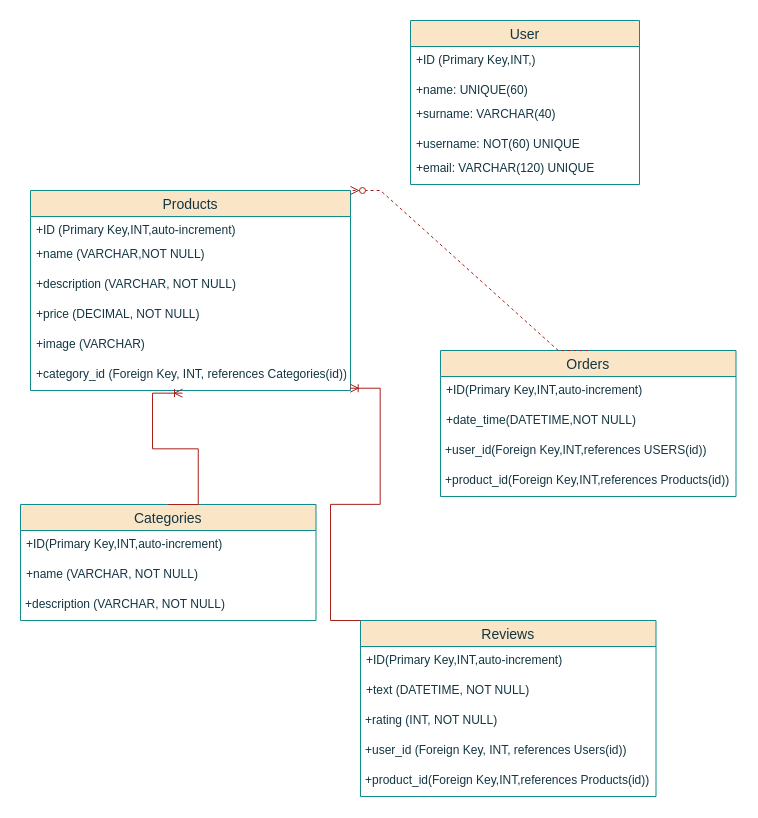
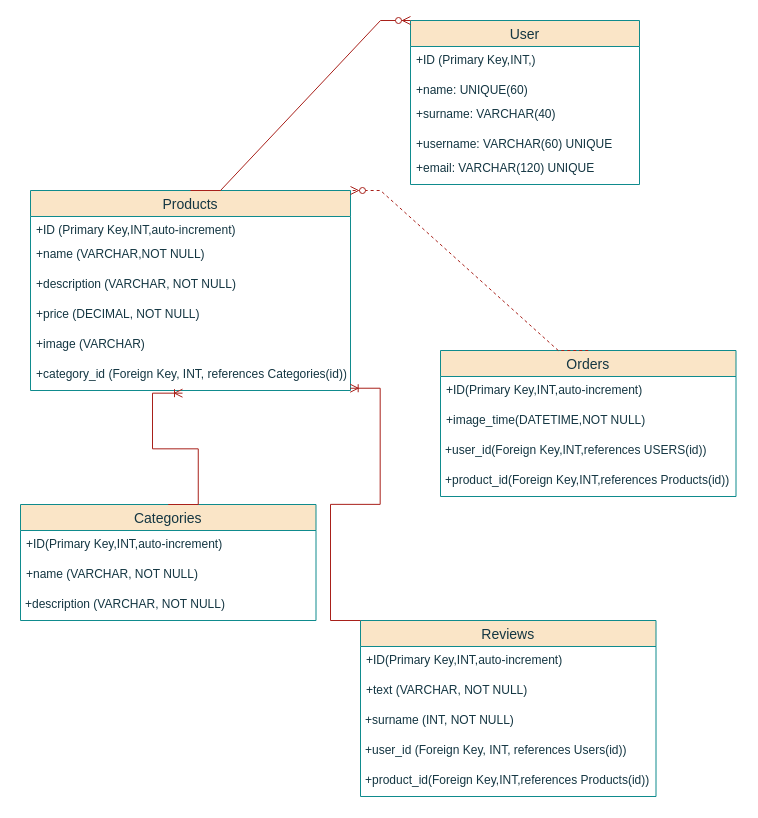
  <mxCell id="0" />
  <mxCell id="1" parent="0" />
  <mxCell id="2" value="User" style="swimlane;fontStyle=0;childLayout=stackLayout;horizontal=1;startSize=26;horizontalStack=0;resizeParent=1;resizeParentMax=0;resizeLast=0;collapsible=1;marginBottom=0;align=center;fontSize=14;labelBackgroundColor=none;fillColor=#FAE5C7;strokeColor=#0F8B8D;fontColor=#143642;" parent="1" vertex="1"><mxGeometry x="410" y="20" width="229" height="164" as="geometry" /></mxCell>
  <mxCell id="3" value="+ID (Primary Key,INT,)" style="text;strokeColor=none;fillColor=none;spacingLeft=4;spacingRight=4;overflow=hidden;rotatable=0;points=[[0,0.5],[1,0.5]];portConstraint=eastwest;fontSize=12;labelBackgroundColor=none;fontColor=#143642;" parent="2" vertex="1"><mxGeometry y="26" width="229" height="30" as="geometry" /></mxCell>
  <mxCell id="4" value="+name: UNIQUE(60)" style="text;strokeColor=none;fillColor=none;spacingLeft=4;spacingRight=4;overflow=hidden;rotatable=0;points=[[0,0.5],[1,0.5]];portConstraint=eastwest;fontSize=12;labelBackgroundColor=none;fontColor=#143642;" parent="2" vertex="1"><mxGeometry y="56" width="229" height="24" as="geometry" /></mxCell>
  <mxCell id="5" value="+surname: VARCHAR(40) &#10;" style="text;strokeColor=none;fillColor=none;spacingLeft=4;spacingRight=4;overflow=hidden;rotatable=0;points=[[0,0.5],[1,0.5]];portConstraint=eastwest;fontSize=12;labelBackgroundColor=none;fontColor=#143642;" vertex="1" parent="2"><mxGeometry y="80" width="229" height="30" as="geometry" /></mxCell>
- <mxCell id="6" value="+username: NOT(60) UNIQUE" style="text;strokeColor=none;fillColor=none;spacingLeft=4;spacingRight=4;overflow=hidden;rotatable=0;points=[[0,0.5],[1,0.5]];portConstraint=eastwest;fontSize=12;labelBackgroundColor=none;fontColor=#143642;" vertex="1" parent="2"><mxGeometry y="110" width="229" height="24" as="geometry" /></mxCell>
+ <mxCell id="6" value="+username: VARCHAR(60) UNIQUE" style="text;strokeColor=none;fillColor=none;spacingLeft=4;spacingRight=4;overflow=hidden;rotatable=0;points=[[0,0.5],[1,0.5]];portConstraint=eastwest;fontSize=12;labelBackgroundColor=none;fontColor=#143642;" vertex="1" parent="2"><mxGeometry y="110" width="229" height="24" as="geometry" /></mxCell>
  <mxCell id="7" value="+email: VARCHAR(120) UNIQUE&#10;" style="text;strokeColor=none;fillColor=none;spacingLeft=4;spacingRight=4;overflow=hidden;rotatable=0;points=[[0,0.5],[1,0.5]];portConstraint=eastwest;fontSize=12;labelBackgroundColor=none;fontColor=#143642;" parent="2" vertex="1"><mxGeometry y="134" width="229" height="30" as="geometry" /></mxCell>
  <mxCell id="8" value="Products" style="swimlane;fontStyle=0;childLayout=stackLayout;horizontal=1;startSize=26;horizontalStack=0;resizeParent=1;resizeParentMax=0;resizeLast=0;collapsible=1;marginBottom=0;align=center;fontSize=14;labelBackgroundColor=none;fillColor=#FAE5C7;strokeColor=#0F8B8D;fontColor=#143642;" parent="1" vertex="1"><mxGeometry x="30" y="190" width="320" height="200" as="geometry" /></mxCell>
  <mxCell id="9" value="+ID (Primary Key,INT,auto-increment)" style="text;strokeColor=none;fillColor=none;spacingLeft=4;spacingRight=4;overflow=hidden;rotatable=0;points=[[0,0.5],[1,0.5]];portConstraint=eastwest;fontSize=12;labelBackgroundColor=none;fontColor=#143642;" parent="8" vertex="1"><mxGeometry y="26" width="320" height="24" as="geometry" /></mxCell>
  <mxCell id="10" value="+name (VARCHAR,NOT NULL)" style="text;strokeColor=none;fillColor=none;spacingLeft=4;spacingRight=4;overflow=hidden;rotatable=0;points=[[0,0.5],[1,0.5]];portConstraint=eastwest;fontSize=12;labelBackgroundColor=none;fontColor=#143642;" parent="8" vertex="1"><mxGeometry y="50" width="320" height="30" as="geometry" /></mxCell>
  <mxCell id="11" value="+description (VARCHAR, NOT NULL)" style="text;strokeColor=none;fillColor=none;spacingLeft=4;spacingRight=4;overflow=hidden;rotatable=0;points=[[0,0.5],[1,0.5]];portConstraint=eastwest;fontSize=12;labelBackgroundColor=none;fontColor=#143642;" parent="8" vertex="1"><mxGeometry y="80" width="320" height="30" as="geometry" /></mxCell>
  <mxCell id="12" value="+price (DECIMAL, NOT NULL)" style="text;strokeColor=none;fillColor=none;spacingLeft=4;spacingRight=4;overflow=hidden;rotatable=0;points=[[0,0.5],[1,0.5]];portConstraint=eastwest;fontSize=12;labelBackgroundColor=none;fontColor=#143642;" parent="8" vertex="1"><mxGeometry y="110" width="320" height="30" as="geometry" /></mxCell>
  <mxCell id="13" value="+image (VARCHAR)" style="text;strokeColor=none;fillColor=none;spacingLeft=4;spacingRight=4;overflow=hidden;rotatable=0;points=[[0,0.5],[1,0.5]];portConstraint=eastwest;fontSize=12;labelBackgroundColor=none;fontColor=#143642;" parent="8" vertex="1"><mxGeometry y="140" width="320" height="30" as="geometry" /></mxCell>
  <mxCell id="14" value="+category_id (Foreign Key, INT, references Categories(id))" style="text;strokeColor=none;fillColor=none;spacingLeft=4;spacingRight=4;overflow=hidden;rotatable=0;points=[[0,0.5],[1,0.5]];portConstraint=eastwest;fontSize=12;labelBackgroundColor=none;fontColor=#143642;" parent="8" vertex="1"><mxGeometry y="170" width="320" height="30" as="geometry" /></mxCell>
  <mxCell id="15" value="Orders" style="swimlane;fontStyle=0;childLayout=stackLayout;horizontal=1;startSize=26;horizontalStack=0;resizeParent=1;resizeParentMax=0;resizeLast=0;collapsible=1;marginBottom=0;align=center;fontSize=14;labelBackgroundColor=none;fillColor=#FAE5C7;strokeColor=#0F8B8D;fontColor=#143642;" parent="1" vertex="1"><mxGeometry x="440" y="350" width="295.5" height="146" as="geometry" /></mxCell>
  <mxCell id="16" value="+ID(Primary Key,INT,auto-increment)" style="text;strokeColor=none;fillColor=none;spacingLeft=4;spacingRight=4;overflow=hidden;rotatable=0;points=[[0,0.5],[1,0.5]];portConstraint=eastwest;fontSize=12;labelBackgroundColor=none;fontColor=#143642;" parent="15" vertex="1"><mxGeometry y="26" width="295.5" height="30" as="geometry" /></mxCell>
- <mxCell id="17" value="+date_time(DATETIME,NOT NULL)" style="text;strokeColor=none;fillColor=none;spacingLeft=4;spacingRight=4;overflow=hidden;rotatable=0;points=[[0,0.5],[1,0.5]];portConstraint=eastwest;fontSize=12;labelBackgroundColor=none;fontColor=#143642;" parent="15" vertex="1"><mxGeometry y="56" width="295.5" height="30" as="geometry" /></mxCell>
+ <mxCell id="17" value="+image_time(DATETIME,NOT NULL)" style="text;strokeColor=none;fillColor=none;spacingLeft=4;spacingRight=4;overflow=hidden;rotatable=0;points=[[0,0.5],[1,0.5]];portConstraint=eastwest;fontSize=12;labelBackgroundColor=none;fontColor=#143642;" parent="15" vertex="1"><mxGeometry y="56" width="295.5" height="30" as="geometry" /></mxCell>
  <mxCell id="18" value="+user_id(Foreign Key,INT,references USERS(id))" style="text;strokeColor=none;fillColor=none;spacingLeft=3;spacingRight=4;overflow=hidden;rotatable=0;points=[[0,0.5],[1,0.5]];portConstraint=eastwest;fontSize=12;labelBackgroundColor=none;fontColor=#143642;" parent="15" vertex="1"><mxGeometry y="86" width="295.5" height="30" as="geometry" /></mxCell>
  <mxCell id="19" value="+product_id(Foreign Key,INT,references Products(id))" style="text;strokeColor=none;fillColor=none;spacingLeft=3;spacingRight=4;overflow=hidden;rotatable=0;points=[[0,0.5],[1,0.5]];portConstraint=eastwest;fontSize=12;labelBackgroundColor=none;fontColor=#143642;" parent="15" vertex="1"><mxGeometry y="116" width="295.5" height="30" as="geometry" /></mxCell>
  <mxCell id="20" value="Categories" style="swimlane;fontStyle=0;childLayout=stackLayout;horizontal=1;startSize=26;horizontalStack=0;resizeParent=1;resizeParentMax=0;resizeLast=0;collapsible=1;marginBottom=0;align=center;fontSize=14;labelBackgroundColor=none;fillColor=#FAE5C7;strokeColor=#0F8B8D;fontColor=#143642;" parent="1" vertex="1"><mxGeometry x="20" y="504" width="295.5" height="116" as="geometry" /></mxCell>
  <mxCell id="21" value="+ID(Primary Key,INT,auto-increment)" style="text;strokeColor=none;fillColor=none;spacingLeft=4;spacingRight=4;overflow=hidden;rotatable=0;points=[[0,0.5],[1,0.5]];portConstraint=eastwest;fontSize=12;labelBackgroundColor=none;fontColor=#143642;" parent="20" vertex="1"><mxGeometry y="26" width="295.5" height="30" as="geometry" /></mxCell>
  <mxCell id="22" value="+name (VARCHAR, NOT NULL)" style="text;strokeColor=none;fillColor=none;spacingLeft=4;spacingRight=4;overflow=hidden;rotatable=0;points=[[0,0.5],[1,0.5]];portConstraint=eastwest;fontSize=12;labelBackgroundColor=none;fontColor=#143642;" parent="20" vertex="1"><mxGeometry y="56" width="295.5" height="30" as="geometry" /></mxCell>
  <mxCell id="23" value="+description (VARCHAR, NOT NULL)" style="text;strokeColor=none;fillColor=none;spacingLeft=3;spacingRight=4;overflow=hidden;rotatable=0;points=[[0,0.5],[1,0.5]];portConstraint=eastwest;fontSize=12;labelBackgroundColor=none;fontColor=#143642;" parent="20" vertex="1"><mxGeometry y="86" width="295.5" height="30" as="geometry" /></mxCell>
  <mxCell id="24" value="Reviews" style="swimlane;fontStyle=0;childLayout=stackLayout;horizontal=1;startSize=26;horizontalStack=0;resizeParent=1;resizeParentMax=0;resizeLast=0;collapsible=1;marginBottom=0;align=center;fontSize=14;labelBackgroundColor=none;fillColor=#FAE5C7;strokeColor=#0F8B8D;fontColor=#143642;" parent="1" vertex="1"><mxGeometry x="360" y="620" width="295.5" height="176" as="geometry" /></mxCell>
  <mxCell id="25" value="+ID(Primary Key,INT,auto-increment)" style="text;strokeColor=none;fillColor=none;spacingLeft=4;spacingRight=4;overflow=hidden;rotatable=0;points=[[0,0.5],[1,0.5]];portConstraint=eastwest;fontSize=12;labelBackgroundColor=none;fontColor=#143642;" parent="24" vertex="1"><mxGeometry y="26" width="295.5" height="30" as="geometry" /></mxCell>
- <mxCell id="26" value="+text (DATETIME, NOT NULL)" style="text;strokeColor=none;fillColor=none;spacingLeft=4;spacingRight=4;overflow=hidden;rotatable=0;points=[[0,0.5],[1,0.5]];portConstraint=eastwest;fontSize=12;labelBackgroundColor=none;fontColor=#143642;" parent="24" vertex="1"><mxGeometry y="56" width="295.5" height="30" as="geometry" /></mxCell>
- <mxCell id="27" value="+rating (INT, NOT NULL)" style="text;strokeColor=none;fillColor=none;spacingLeft=3;spacingRight=4;overflow=hidden;rotatable=0;points=[[0,0.5],[1,0.5]];portConstraint=eastwest;fontSize=12;labelBackgroundColor=none;fontColor=#143642;" parent="24" vertex="1"><mxGeometry y="86" width="295.5" height="30" as="geometry" /></mxCell>
+ <mxCell id="26" value="+text (VARCHAR, NOT NULL)" style="text;strokeColor=none;fillColor=none;spacingLeft=4;spacingRight=4;overflow=hidden;rotatable=0;points=[[0,0.5],[1,0.5]];portConstraint=eastwest;fontSize=12;labelBackgroundColor=none;fontColor=#143642;" parent="24" vertex="1"><mxGeometry y="56" width="295.5" height="30" as="geometry" /></mxCell>
+ <mxCell id="27" value="+surname (INT, NOT NULL)" style="text;strokeColor=none;fillColor=none;spacingLeft=3;spacingRight=4;overflow=hidden;rotatable=0;points=[[0,0.5],[1,0.5]];portConstraint=eastwest;fontSize=12;labelBackgroundColor=none;fontColor=#143642;" parent="24" vertex="1"><mxGeometry y="86" width="295.5" height="30" as="geometry" /></mxCell>
  <mxCell id="28" value="+user_id (Foreign Key, INT, references Users(id))" style="text;strokeColor=none;fillColor=none;spacingLeft=3;spacingRight=4;overflow=hidden;rotatable=0;points=[[0,0.5],[1,0.5]];portConstraint=eastwest;fontSize=12;labelBackgroundColor=none;fontColor=#143642;" parent="24" vertex="1"><mxGeometry y="116" width="295.5" height="30" as="geometry" /></mxCell>
  <mxCell id="29" value="+product_id(Foreign Key,INT,references Products(id))" style="text;strokeColor=none;fillColor=none;spacingLeft=3;spacingRight=4;overflow=hidden;rotatable=0;points=[[0,0.5],[1,0.5]];portConstraint=eastwest;fontSize=12;labelBackgroundColor=none;fontColor=#143642;" parent="24" vertex="1"><mxGeometry y="146" width="295.5" height="30" as="geometry" /></mxCell>
  <mxCell id="30" value="" style="edgeStyle=entityRelationEdgeStyle;fontSize=12;html=1;endArrow=ERoneToMany;rounded=0;strokeColor=#A8201A;fontColor=#143642;fillColor=#FAE5C7;exitX=0.5;exitY=0;exitDx=0;exitDy=0;entryX=0.475;entryY=1.089;entryDx=0;entryDy=0;entryPerimeter=0;" parent="1" source="20" target="14" edge="1"><mxGeometry width="100" height="100" relative="1" as="geometry"><mxPoint x="420" y="280" as="sourcePoint" /><mxPoint x="200" y="190" as="targetPoint" /></mxGeometry></mxCell>
+ <mxCell id="31" value="" style="edgeStyle=entityRelationEdgeStyle;fontSize=12;html=1;endArrow=ERzeroToMany;endFill=1;rounded=0;strokeColor=#A8201A;fontColor=#143642;fillColor=#FAE5C7;entryX=0;entryY=0;entryDx=0;entryDy=0;exitX=0.5;exitY=0;exitDx=0;exitDy=0;" parent="1" source="8" target="2" edge="1"><mxGeometry width="100" height="100" relative="1" as="geometry"><mxPoint x="420" y="280" as="sourcePoint" /><mxPoint x="520" y="180" as="targetPoint" /></mxGeometry></mxCell>
  <mxCell id="32" value="" style="edgeStyle=entityRelationEdgeStyle;fontSize=12;html=1;endArrow=ERzeroToMany;endFill=1;rounded=0;strokeColor=#A8201A;fontColor=#143642;fillColor=#FAE5C7;exitX=0.5;exitY=0;exitDx=0;exitDy=0;entryX=1;entryY=0;entryDx=0;entryDy=0;dashed=1;" parent="1" source="15" target="8" edge="1"><mxGeometry width="100" height="100" relative="1" as="geometry"><mxPoint x="200" y="480" as="sourcePoint" /><mxPoint x="460" y="240" as="targetPoint" /></mxGeometry></mxCell>
  <mxCell id="33" value="" style="edgeStyle=entityRelationEdgeStyle;fontSize=12;html=1;endArrow=ERoneToMany;rounded=0;strokeColor=#A8201A;fontColor=#143642;fillColor=#FAE5C7;entryX=0.999;entryY=0.924;entryDx=0;entryDy=0;entryPerimeter=0;exitX=0;exitY=0;exitDx=0;exitDy=0;" parent="1" source="24" target="14" edge="1"><mxGeometry width="100" height="100" relative="1" as="geometry"><mxPoint x="480" y="470" as="sourcePoint" /><mxPoint x="580" y="370" as="targetPoint" /></mxGeometry></mxCell>
